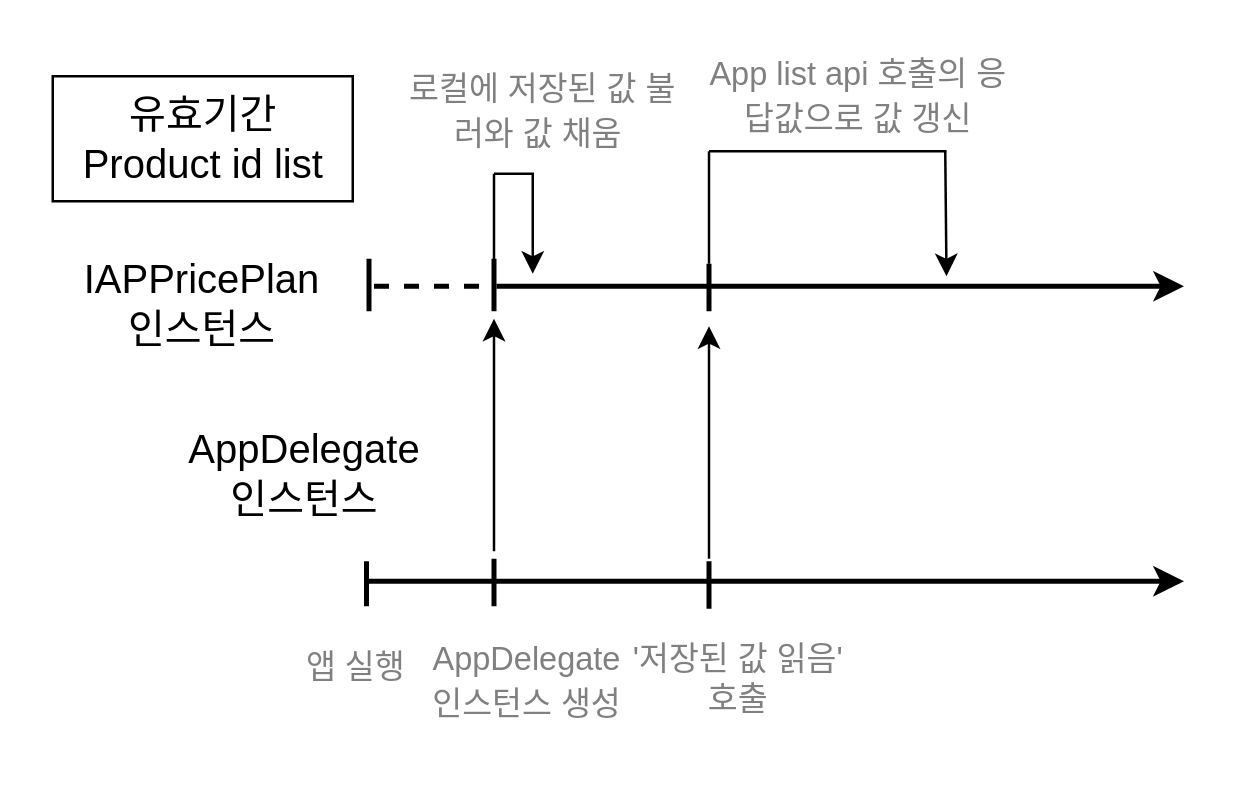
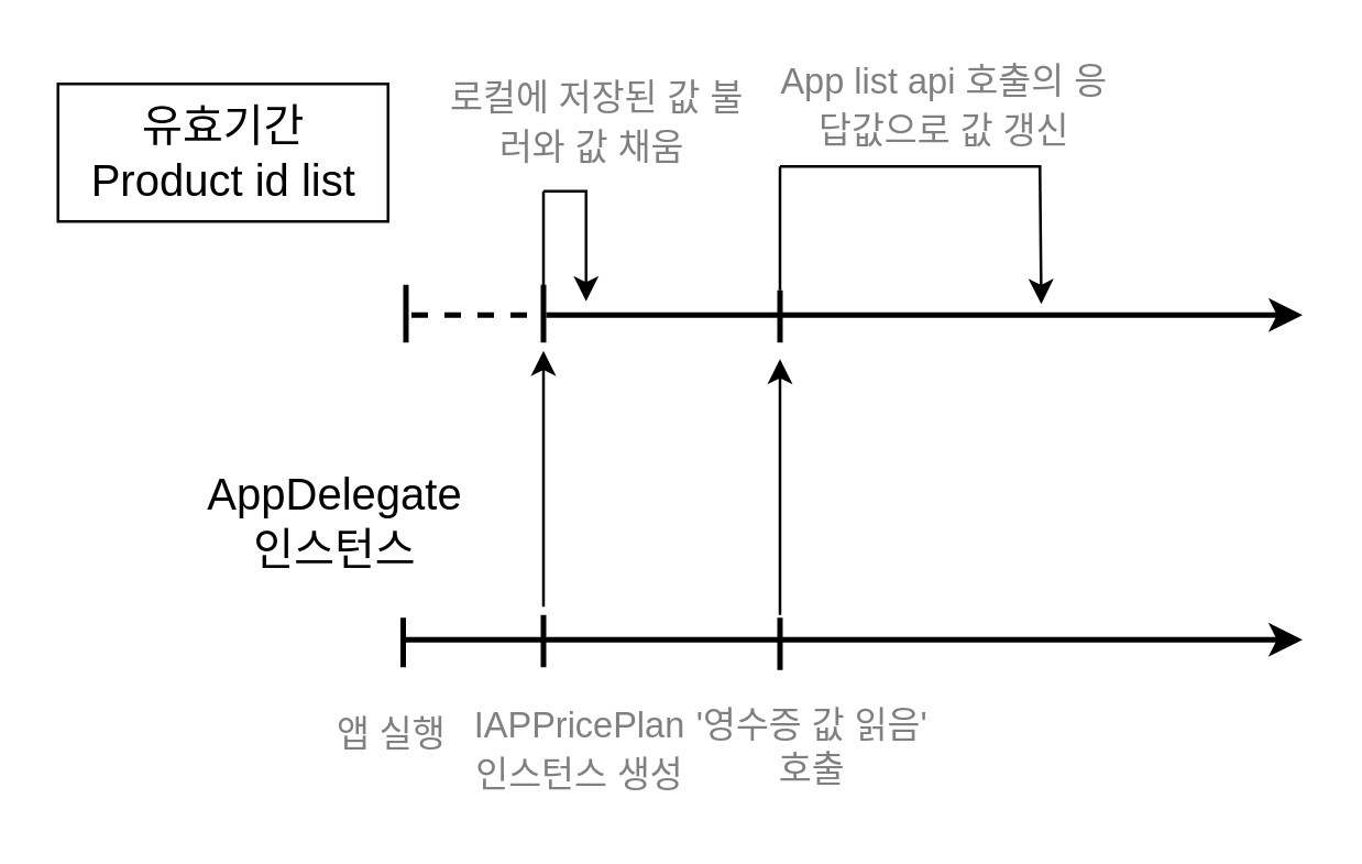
  <mxCell id="0" />
  <mxCell id="1" parent="0" />
  <mxCell id="2" value="" style="endArrow=classic;html=1;strokeWidth=2;endFill=1;" edge="1" parent="1"><mxGeometry width="50" height="50" relative="1" as="geometry"><mxPoint x="147" y="232" as="sourcePoint" /><mxPoint x="473" y="232" as="targetPoint" /></mxGeometry></mxCell>
  <mxCell id="3" value="" style="endArrow=none;html=1;strokeWidth=2;fontSize=17;" edge="1" parent="1"><mxGeometry width="50" height="50" relative="1" as="geometry"><mxPoint x="146" y="242" as="sourcePoint" /><mxPoint x="146" y="224" as="targetPoint" /></mxGeometry></mxCell>
  <mxCell id="4" value="&lt;font style=&quot;font-size: 13px&quot;&gt;앱 실행&lt;/font&gt;" style="text;html=1;strokeColor=none;fillColor=none;align=center;verticalAlign=middle;whiteSpace=wrap;rounded=0;fontSize=15;fontColor=#808080;" vertex="1" parent="1"><mxGeometry x="110" y="250" width="64" height="30" as="geometry" /></mxCell>
  <mxCell id="5" value="" style="endArrow=none;html=1;strokeWidth=2;fontSize=17;" edge="1" parent="1"><mxGeometry width="50" height="50" relative="1" as="geometry"><mxPoint x="197" y="223" as="sourcePoint" /><mxPoint x="197" y="242" as="targetPoint" /></mxGeometry></mxCell>
- <mxCell id="6" value="'저장된 값 읽음' 호출&lt;br style=&quot;font-size: 13px&quot;&gt;" style="text;html=1;strokeColor=none;fillColor=none;align=center;verticalAlign=middle;whiteSpace=wrap;rounded=0;fontSize=13;fontColor=#808080;" vertex="1" parent="1"><mxGeometry x="247" y="257" width="96" height="28" as="geometry" /></mxCell>
+ <mxCell id="6" value="'영수증 값 읽음' 호출&lt;br style=&quot;font-size: 13px&quot;&gt;" style="text;html=1;strokeColor=none;fillColor=none;align=center;verticalAlign=middle;whiteSpace=wrap;rounded=0;fontSize=13;fontColor=#808080;" vertex="1" parent="1"><mxGeometry x="247" y="257" width="96" height="28" as="geometry" /></mxCell>
  <mxCell id="7" value="&lt;font style=&quot;font-size: 13px&quot;&gt;&amp;nbsp;로컬에 저장된 값 불러와 값 채움&lt;/font&gt;" style="text;html=1;strokeColor=none;fillColor=none;align=center;verticalAlign=middle;whiteSpace=wrap;rounded=0;fontSize=15;fontColor=#808080;" vertex="1" parent="1"><mxGeometry x="154" y="30" width="122" height="25" as="geometry" /></mxCell>
- <mxCell id="8" value="&lt;font style=&quot;font-size: 13px&quot;&gt;AppDelegate인스턴스 생성&lt;/font&gt;" style="text;html=1;strokeColor=none;fillColor=none;align=center;verticalAlign=middle;whiteSpace=wrap;rounded=0;fontSize=15;fontColor=#808080;" vertex="1" parent="1"><mxGeometry x="169" y="249" width="83" height="43" as="geometry" /></mxCell>
+ <mxCell id="8" value="&lt;font style=&quot;font-size: 13px&quot;&gt;IAPPricePlan인스턴스 생성&lt;/font&gt;" style="text;html=1;strokeColor=none;fillColor=none;align=center;verticalAlign=middle;whiteSpace=wrap;rounded=0;fontSize=15;fontColor=#808080;" vertex="1" parent="1"><mxGeometry x="169" y="249" width="83" height="43" as="geometry" /></mxCell>
  <mxCell id="9" value="" style="endArrow=classic;html=1;strokeWidth=2;endFill=1;" edge="1" parent="1"><mxGeometry width="50" height="50" relative="1" as="geometry"><mxPoint x="198" y="114" as="sourcePoint" /><mxPoint x="473" y="114" as="targetPoint" /></mxGeometry></mxCell>
  <mxCell id="10" value="" style="endArrow=none;html=1;strokeWidth=2;fontSize=17;" edge="1" parent="1"><mxGeometry width="50" height="50" relative="1" as="geometry"><mxPoint x="147" y="124" as="sourcePoint" /><mxPoint x="147" y="103" as="targetPoint" /></mxGeometry></mxCell>
  <mxCell id="11" value="" style="endArrow=none;html=1;strokeWidth=2;dashed=1;" edge="1" parent="1"><mxGeometry width="50" height="50" relative="1" as="geometry"><mxPoint x="149" y="114" as="sourcePoint" /><mxPoint x="193" y="114" as="targetPoint" /></mxGeometry></mxCell>
  <mxCell id="12" value="" style="endArrow=none;html=1;strokeWidth=1;fontSize=15;fontColor=#000000;" edge="1" parent="1"><mxGeometry width="50" height="50" relative="1" as="geometry"><mxPoint x="197" y="114" as="sourcePoint" /><mxPoint x="197" y="69" as="targetPoint" /></mxGeometry></mxCell>
  <mxCell id="13" value="" style="endArrow=none;html=1;strokeWidth=1;fontSize=15;fontColor=#000000;" edge="1" parent="1"><mxGeometry width="50" height="50" relative="1" as="geometry"><mxPoint x="197" y="69" as="sourcePoint" /><mxPoint x="213" y="69" as="targetPoint" /></mxGeometry></mxCell>
  <mxCell id="14" value="" style="endArrow=classic;html=1;strokeWidth=1;fontSize=15;fontColor=#000000;startArrow=none;startFill=0;endFill=1;" edge="1" parent="1"><mxGeometry width="50" height="50" relative="1" as="geometry"><mxPoint x="212.5" y="69" as="sourcePoint" /><mxPoint x="212.5" y="109" as="targetPoint" /></mxGeometry></mxCell>
  <mxCell id="15" value="" style="endArrow=none;html=1;strokeWidth=2;fontSize=17;" edge="1" parent="1"><mxGeometry width="50" height="50" relative="1" as="geometry"><mxPoint x="197" y="124" as="sourcePoint" /><mxPoint x="197" y="103" as="targetPoint" /></mxGeometry></mxCell>
- <mxCell id="16" value="IAPPricePlan인스턴스" style="text;html=1;strokeColor=none;fillColor=none;align=center;verticalAlign=middle;whiteSpace=wrap;rounded=0;fontSize=16;" vertex="1" parent="1"><mxGeometry x="33" y="102" width="95" height="38" as="geometry" /></mxCell>
  <mxCell id="17" value="유효기간&lt;br&gt;Product id list&lt;br&gt;" style="rounded=0;whiteSpace=wrap;html=1;fontSize=16;" vertex="1" parent="1"><mxGeometry x="20.5" y="30" width="120" height="50" as="geometry" /></mxCell>
  <mxCell id="18" value="" style="endArrow=classic;html=1;strokeWidth=1;fontSize=15;fontColor=#000000;startArrow=none;startFill=0;endFill=1;" edge="1" parent="1"><mxGeometry width="50" height="50" relative="1" as="geometry"><mxPoint x="197" y="220" as="sourcePoint" /><mxPoint x="197" y="127" as="targetPoint" /></mxGeometry></mxCell>
  <mxCell id="19" value="" style="endArrow=none;html=1;strokeWidth=2;fontSize=17;" edge="1" parent="1"><mxGeometry width="50" height="50" relative="1" as="geometry"><mxPoint x="283" y="224" as="sourcePoint" /><mxPoint x="283" y="243" as="targetPoint" /></mxGeometry></mxCell>
  <mxCell id="20" value="" style="endArrow=classic;html=1;strokeWidth=1;fontSize=15;fontColor=#000000;startArrow=none;startFill=0;endFill=1;" edge="1" parent="1"><mxGeometry width="50" height="50" relative="1" as="geometry"><mxPoint x="283" y="223" as="sourcePoint" /><mxPoint x="283" y="130" as="targetPoint" /></mxGeometry></mxCell>
  <mxCell id="21" value="" style="endArrow=none;html=1;strokeWidth=2;fontSize=17;" edge="1" parent="1"><mxGeometry width="50" height="50" relative="1" as="geometry"><mxPoint x="283" y="105" as="sourcePoint" /><mxPoint x="283" y="124" as="targetPoint" /></mxGeometry></mxCell>
  <mxCell id="22" value="" style="endArrow=none;html=1;strokeWidth=1;fontSize=15;fontColor=#000000;" edge="1" parent="1"><mxGeometry width="50" height="50" relative="1" as="geometry"><mxPoint x="283" y="105" as="sourcePoint" /><mxPoint x="283" y="60" as="targetPoint" /></mxGeometry></mxCell>
  <mxCell id="23" value="" style="endArrow=none;html=1;strokeWidth=1;fontSize=15;fontColor=#000000;" edge="1" parent="1"><mxGeometry width="50" height="50" relative="1" as="geometry"><mxPoint x="283" y="60" as="sourcePoint" /><mxPoint x="378" y="60" as="targetPoint" /></mxGeometry></mxCell>
  <mxCell id="24" value="" style="endArrow=classic;html=1;strokeWidth=1;fontSize=15;fontColor=#000000;startArrow=none;startFill=0;endFill=1;" edge="1" parent="1"><mxGeometry width="50" height="50" relative="1" as="geometry"><mxPoint x="377.5" y="60" as="sourcePoint" /><mxPoint x="378" y="110" as="targetPoint" /></mxGeometry></mxCell>
  <mxCell id="25" value="AppDelegate인스턴스" style="text;html=1;strokeColor=none;fillColor=none;align=center;verticalAlign=middle;whiteSpace=wrap;rounded=0;fontSize=16;" vertex="1" parent="1"><mxGeometry x="74" y="170" width="95" height="38" as="geometry" /></mxCell>
  <mxCell id="26" value="&lt;font size=&quot;2&quot;&gt;App list api 호출의 응답값으로 값 갱신&lt;/font&gt;" style="text;html=1;strokeColor=none;fillColor=none;align=center;verticalAlign=middle;whiteSpace=wrap;rounded=0;fontSize=15;fontColor=#808080;" vertex="1" parent="1"><mxGeometry x="282" y="20" width="122" height="33" as="geometry" /></mxCell>
